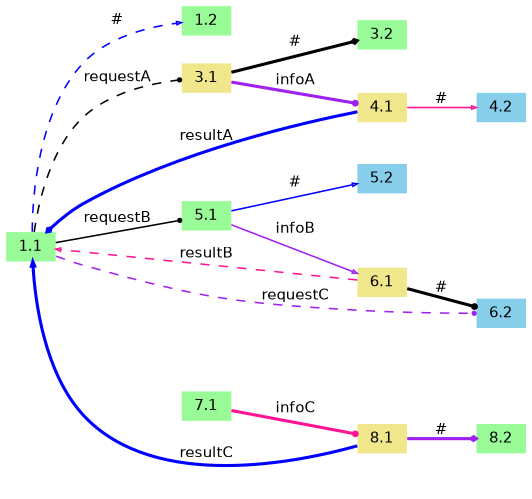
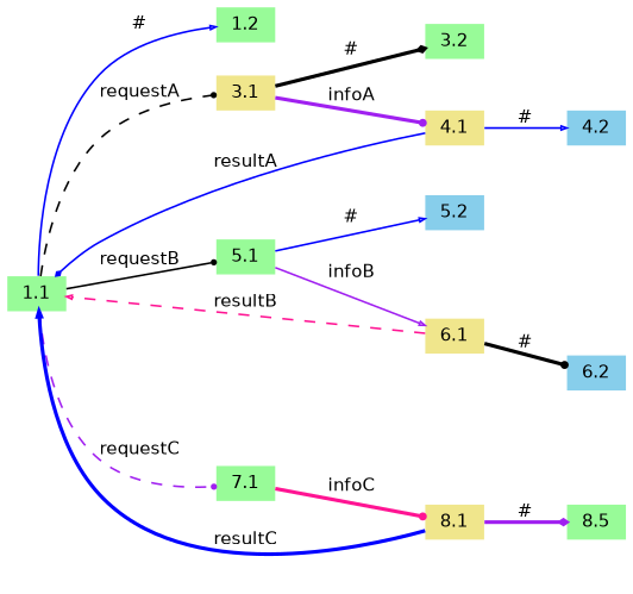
  digraph {
    rankdir=LR
    node [color=black fillcolor=palegreen fontname=Helvetica fontsize=10 shape=plaintext style=filled]
    edge [arrowhead=onormal arrowsize=0.3 color=blue fontname=Helvetica fontsize=10 style=bold]
    1.1 [color=teal height=.2 width=.3]
    1.2 [height=.2 width=.3]
    3.1 [color=teal fillcolor=khaki height=.2 width=.3]
    5.1 [height=.2 width=.3]
    7.1 [color=teal height=.2 width=.3]
    3.2 [color=teal height=.2 width=.3]
    4.1 [fillcolor=khaki height=.2 width=.3]
    5.2 [color=teal fillcolor=skyblue height=.2 width=.3]
    6.1 [fillcolor=khaki height=.2 width=.3]
    8.1 [fillcolor=khaki height=.2 width=.3]
    4.2 [fillcolor=skyblue height=.2 width=.3]
    6.2 [color=teal fillcolor=skyblue height=.2 width=.3]
-   8.2 [height=.2 width=.3]
-   1.1 -> 1.2 [label="#" style=dashed]
+   8.2 [height=.2 width=.3 label=8.5]
+   1.1 -> 1.2 [label="#" style=solid]
    1.1 -> 3.1 [arrowhead=dot color=black label=requestA style=dashed]
    1.1 -> 5.1 [arrowhead=dot color=black label=requestB style=solid]
-   1.1 -> 6.2 [arrowhead=dot color=purple label=requestC style=dashed]
+   1.1 -> 7.1 [arrowhead=dot color=purple label=requestC style=dashed]
    3.1 -> 3.2 [arrowhead=diamond color=black label="#"]
    3.1 -> 4.1 [arrowhead=dot color=purple label=infoA]
    5.1 -> 5.2 [label="#" style=solid]
    5.1 -> 6.1 [color=purple label=infoB style=solid]
    7.1 -> 8.1 [arrowhead=dot color=deeppink label=infoC]
-   4.1 -> 1.1 [arrowhead=diamond label=resultA]
-   4.1 -> 4.2 [color=deeppink label="#" style=solid]
+   4.1 -> 1.1 [arrowhead=diamond label=resultA style=solid]
+   4.1 -> 4.2 [label="#" style=solid]
    6.1 -> 1.1 [color=deeppink label=resultB style=dashed]
    6.1 -> 6.2 [arrowhead=dot color=black label="#"]
    8.1 -> 1.1 [label=resultC]
    8.1 -> 8.2 [arrowhead=diamond color=purple label="#"]
  }
